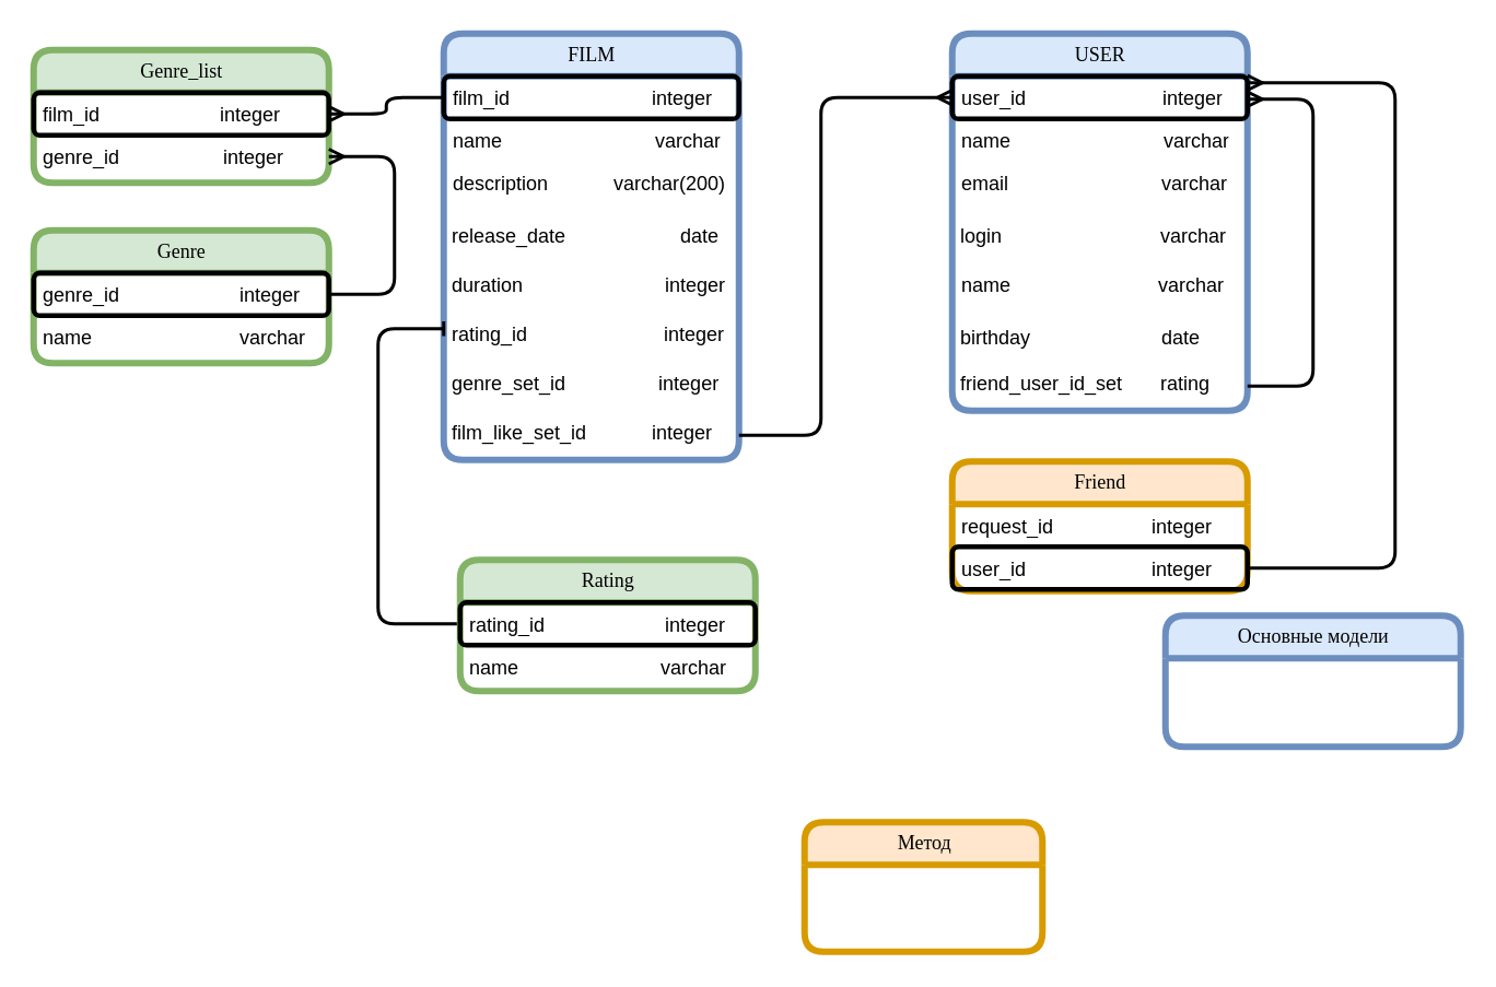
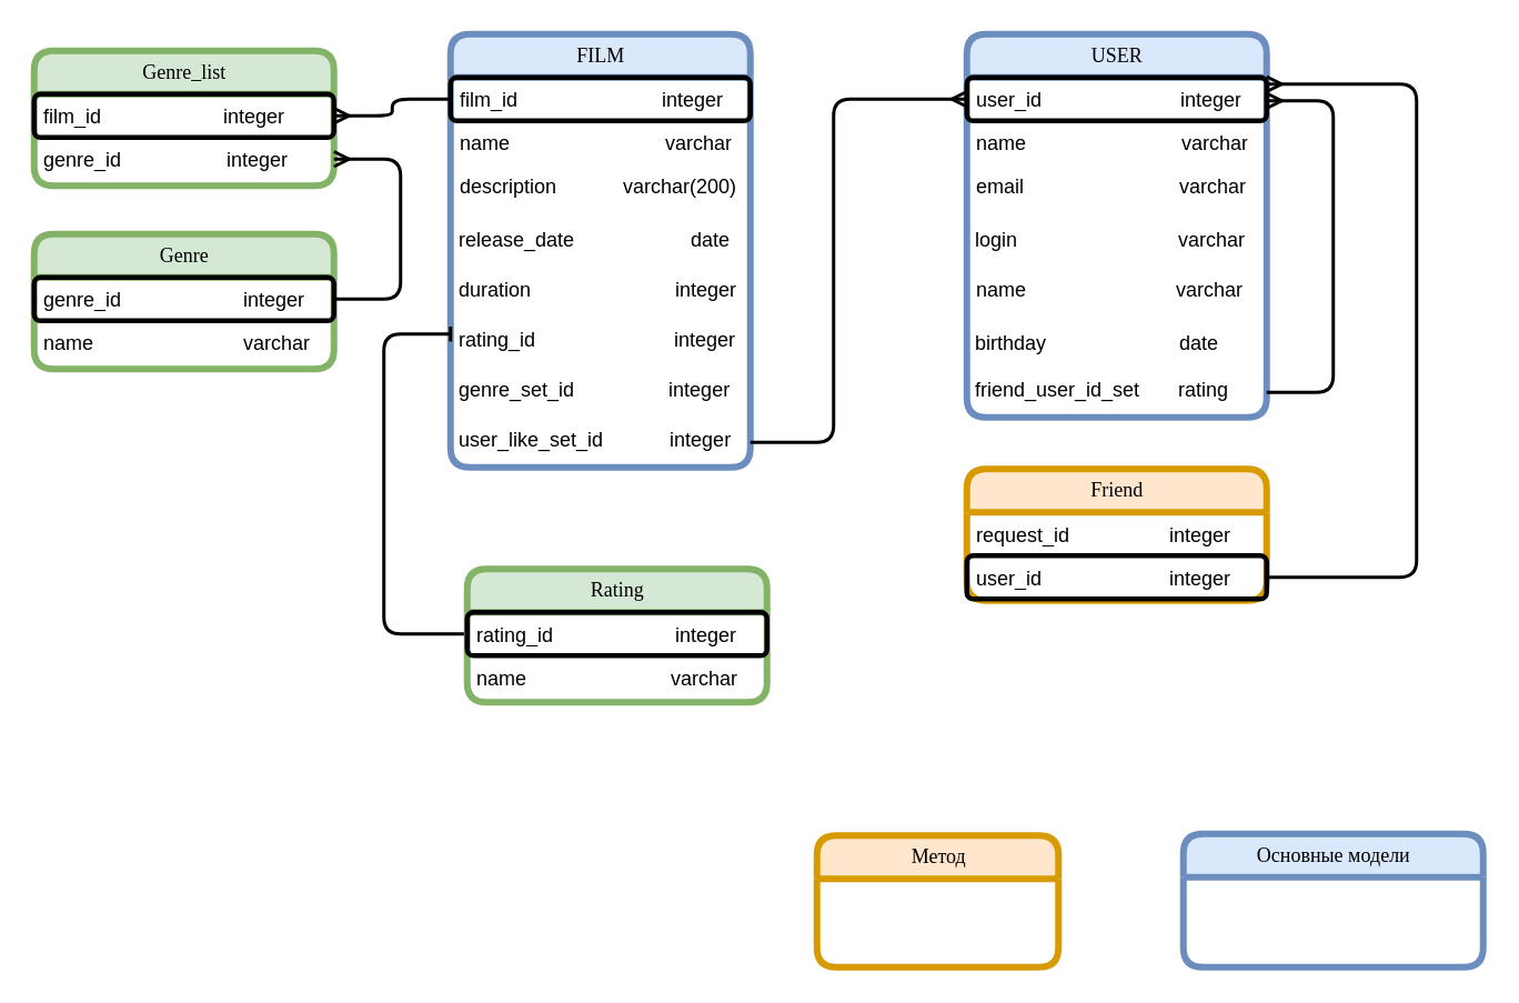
  <mxCell id="0" />
  <mxCell id="1" parent="0" />
  <mxCell id="2" value="FILM" style="swimlane;html=1;fontStyle=0;childLayout=stackLayout;horizontal=1;startSize=26;fillColor=#dae8fc;horizontalStack=0;resizeParent=1;resizeLast=0;collapsible=1;marginBottom=0;swimlaneFillColor=#ffffff;align=center;rounded=1;shadow=0;comic=0;labelBackgroundColor=none;strokeWidth=4;fontFamily=Verdana;fontSize=12;strokeColor=#6c8ebf;" parent="1" vertex="1"><mxGeometry x="270" y="20" width="180" height="260" as="geometry" /></mxCell>
  <mxCell id="3" value="film_id&amp;nbsp; &amp;nbsp; &amp;nbsp; &amp;nbsp; &amp;nbsp; &amp;nbsp; &amp;nbsp; &amp;nbsp; &amp;nbsp; &amp;nbsp; &amp;nbsp; &amp;nbsp; &amp;nbsp; integer" style="text;html=1;strokeColor=default;fillColor=none;spacingLeft=4;spacingRight=4;whiteSpace=wrap;overflow=hidden;rotatable=0;points=[[0,0.5],[1,0.5]];portConstraint=eastwest;strokeWidth=3;rounded=1;" parent="2" vertex="1"><mxGeometry y="26" width="180" height="26" as="geometry" /></mxCell>
  <mxCell id="4" value="name&amp;nbsp; &amp;nbsp; &amp;nbsp; &amp;nbsp; &amp;nbsp; &amp;nbsp; &amp;nbsp; &amp;nbsp; &amp;nbsp; &amp;nbsp; &amp;nbsp; &amp;nbsp; &amp;nbsp; &amp;nbsp; varchar" style="text;html=1;strokeColor=none;fillColor=none;spacingLeft=4;spacingRight=4;whiteSpace=wrap;overflow=hidden;rotatable=0;points=[[0,0.5],[1,0.5]];portConstraint=eastwest;" parent="2" vertex="1"><mxGeometry y="52" width="180" height="26" as="geometry" /></mxCell>
  <mxCell id="5" value="description&amp;nbsp; &amp;nbsp; &amp;nbsp; &amp;nbsp; &amp;nbsp; &amp;nbsp; varchar(200)" style="text;html=1;strokeColor=none;fillColor=none;spacingLeft=4;spacingRight=4;whiteSpace=wrap;overflow=hidden;rotatable=0;points=[[0,0.5],[1,0.5]];portConstraint=eastwest;" parent="2" vertex="1"><mxGeometry y="78" width="180" height="32" as="geometry" /></mxCell>
  <mxCell id="6" value="&amp;nbsp;release_date&amp;nbsp; &amp;nbsp; &amp;nbsp; &amp;nbsp; &amp;nbsp; &amp;nbsp; &amp;nbsp; &amp;nbsp; &amp;nbsp; &amp;nbsp; &amp;nbsp;date" style="text;html=1;strokeColor=none;fillColor=none;align=left;verticalAlign=top;whiteSpace=wrap;rounded=0;" vertex="1" parent="2"><mxGeometry y="110" width="180" height="30" as="geometry" /></mxCell>
  <mxCell id="7" value="&amp;nbsp;duration&amp;nbsp; &amp;nbsp; &amp;nbsp; &amp;nbsp; &amp;nbsp; &amp;nbsp; &amp;nbsp; &amp;nbsp; &amp;nbsp; &amp;nbsp; &amp;nbsp; &amp;nbsp; &amp;nbsp; integer" style="text;html=1;strokeColor=none;fillColor=none;align=left;verticalAlign=top;whiteSpace=wrap;rounded=0;" vertex="1" parent="2"><mxGeometry y="140" width="180" height="30" as="geometry" /></mxCell>
  <mxCell id="8" value="&amp;nbsp;rating_id&amp;nbsp; &amp;nbsp; &amp;nbsp; &amp;nbsp; &amp;nbsp; &amp;nbsp; &amp;nbsp; &amp;nbsp; &amp;nbsp; &amp;nbsp; &amp;nbsp; &amp;nbsp; &amp;nbsp;integer" style="text;html=1;strokeColor=none;fillColor=none;align=left;verticalAlign=top;whiteSpace=wrap;rounded=0;" vertex="1" parent="2"><mxGeometry y="170" width="180" height="30" as="geometry" /></mxCell>
  <mxCell id="9" value="&amp;nbsp;genre_set_id&amp;nbsp; &amp;nbsp; &amp;nbsp; &amp;nbsp; &amp;nbsp; &amp;nbsp; &amp;nbsp; &amp;nbsp; &amp;nbsp;integer" style="text;html=1;strokeColor=none;fillColor=none;align=left;verticalAlign=top;whiteSpace=wrap;rounded=0;" vertex="1" parent="2"><mxGeometry y="200" width="180" height="30" as="geometry" /></mxCell>
- <mxCell id="10" value="&amp;nbsp;film_like_set_id&amp;nbsp; &amp;nbsp; &amp;nbsp; &amp;nbsp; &amp;nbsp; &amp;nbsp; integer" style="text;html=1;strokeColor=none;fillColor=none;align=left;verticalAlign=top;whiteSpace=wrap;rounded=0;" vertex="1" parent="2"><mxGeometry y="230" width="180" height="30" as="geometry" /></mxCell>
+ <mxCell id="10" value="&amp;nbsp;user_like_set_id&amp;nbsp; &amp;nbsp; &amp;nbsp; &amp;nbsp; &amp;nbsp; &amp;nbsp; integer" style="text;html=1;strokeColor=none;fillColor=none;align=left;verticalAlign=top;whiteSpace=wrap;rounded=0;" vertex="1" parent="2"><mxGeometry y="230" width="180" height="30" as="geometry" /></mxCell>
  <mxCell id="11" value="USER" style="swimlane;html=1;fontStyle=0;childLayout=stackLayout;horizontal=1;startSize=26;fillColor=#dae8fc;horizontalStack=0;resizeParent=1;resizeLast=0;collapsible=1;marginBottom=0;swimlaneFillColor=#ffffff;align=center;rounded=1;shadow=0;comic=0;labelBackgroundColor=none;strokeWidth=4;fontFamily=Verdana;fontSize=12;strokeColor=#6c8ebf;" vertex="1" parent="1"><mxGeometry x="580" y="20" width="180" height="230" as="geometry" /></mxCell>
  <mxCell id="12" value="user_id&amp;nbsp; &amp;nbsp; &amp;nbsp; &amp;nbsp; &amp;nbsp; &amp;nbsp; &amp;nbsp; &amp;nbsp; &amp;nbsp; &amp;nbsp; &amp;nbsp; &amp;nbsp; &amp;nbsp;integer" style="text;html=1;strokeColor=default;fillColor=none;spacingLeft=4;spacingRight=4;whiteSpace=wrap;overflow=hidden;rotatable=0;points=[[0,0.5],[1,0.5]];portConstraint=eastwest;strokeWidth=3;rounded=1;" vertex="1" parent="11"><mxGeometry y="26" width="180" height="26" as="geometry" /></mxCell>
  <mxCell id="13" value="name&amp;nbsp; &amp;nbsp; &amp;nbsp; &amp;nbsp; &amp;nbsp; &amp;nbsp; &amp;nbsp; &amp;nbsp; &amp;nbsp; &amp;nbsp; &amp;nbsp; &amp;nbsp; &amp;nbsp; &amp;nbsp; varchar" style="text;html=1;strokeColor=none;fillColor=none;spacingLeft=4;spacingRight=4;whiteSpace=wrap;overflow=hidden;rotatable=0;points=[[0,0.5],[1,0.5]];portConstraint=eastwest;" vertex="1" parent="11"><mxGeometry y="52" width="180" height="26" as="geometry" /></mxCell>
  <mxCell id="14" value="email&amp;nbsp; &amp;nbsp; &amp;nbsp; &amp;nbsp; &amp;nbsp; &amp;nbsp; &amp;nbsp; &amp;nbsp; &amp;nbsp; &amp;nbsp; &amp;nbsp; &amp;nbsp; &amp;nbsp; &amp;nbsp; varchar" style="text;html=1;strokeColor=none;fillColor=none;spacingLeft=4;spacingRight=4;whiteSpace=wrap;overflow=hidden;rotatable=0;points=[[0,0.5],[1,0.5]];portConstraint=eastwest;" vertex="1" parent="11"><mxGeometry y="78" width="180" height="32" as="geometry" /></mxCell>
  <mxCell id="15" value="&amp;nbsp;login&amp;nbsp; &amp;nbsp; &amp;nbsp; &amp;nbsp; &amp;nbsp; &amp;nbsp; &amp;nbsp; &amp;nbsp; &amp;nbsp; &amp;nbsp; &amp;nbsp; &amp;nbsp; &amp;nbsp; &amp;nbsp; &amp;nbsp;varchar" style="text;html=1;strokeColor=none;fillColor=none;align=left;verticalAlign=top;whiteSpace=wrap;rounded=0;" vertex="1" parent="11"><mxGeometry y="110" width="180" height="30" as="geometry" /></mxCell>
  <mxCell id="16" value="name&amp;nbsp; &amp;nbsp; &amp;nbsp; &amp;nbsp; &amp;nbsp; &amp;nbsp; &amp;nbsp; &amp;nbsp; &amp;nbsp; &amp;nbsp; &amp;nbsp; &amp;nbsp; &amp;nbsp; &amp;nbsp;varchar" style="text;html=1;strokeColor=none;fillColor=none;spacingLeft=4;spacingRight=4;whiteSpace=wrap;overflow=hidden;rotatable=0;points=[[0,0.5],[1,0.5]];portConstraint=eastwest;" vertex="1" parent="11"><mxGeometry y="140" width="180" height="32" as="geometry" /></mxCell>
  <mxCell id="17" value="&amp;nbsp;birthday&amp;nbsp; &amp;nbsp; &amp;nbsp; &amp;nbsp; &amp;nbsp; &amp;nbsp; &amp;nbsp; &amp;nbsp; &amp;nbsp; &amp;nbsp; &amp;nbsp; &amp;nbsp; date" style="text;html=1;strokeColor=none;fillColor=none;align=left;verticalAlign=top;whiteSpace=wrap;rounded=0;" vertex="1" parent="11"><mxGeometry y="172" width="180" height="28" as="geometry" /></mxCell>
  <mxCell id="18" style="edgeStyle=orthogonalEdgeStyle;rounded=1;orthogonalLoop=1;jettySize=auto;html=1;endArrow=ERmany;endFill=0;strokeWidth=2;" edge="1" parent="11" source="19" target="12"><mxGeometry relative="1" as="geometry"><mxPoint x="230" y="40" as="targetPoint" /><Array as="points"><mxPoint x="220" y="215" /><mxPoint x="220" y="40" /></Array></mxGeometry></mxCell>
  <mxCell id="19" value="&amp;nbsp;friend_user_id_set&amp;nbsp; &amp;nbsp; &amp;nbsp; &amp;nbsp;rating" style="text;html=1;strokeColor=none;fillColor=none;align=left;verticalAlign=top;whiteSpace=wrap;rounded=0;" vertex="1" parent="11"><mxGeometry y="200" width="180" height="30" as="geometry" /></mxCell>
  <mxCell id="20" value="Genre_list" style="swimlane;html=1;fontStyle=0;childLayout=stackLayout;horizontal=1;startSize=26;fillColor=#d5e8d4;horizontalStack=0;resizeParent=1;resizeLast=0;collapsible=1;marginBottom=0;swimlaneFillColor=#ffffff;align=center;rounded=1;shadow=0;comic=0;labelBackgroundColor=none;strokeWidth=4;fontFamily=Verdana;fontSize=12;strokeColor=#82b366;" vertex="1" parent="1"><mxGeometry x="20" y="30" width="180" height="81" as="geometry" /></mxCell>
  <mxCell id="21" value="film_id&amp;nbsp; &amp;nbsp; &amp;nbsp; &amp;nbsp; &amp;nbsp; &amp;nbsp; &amp;nbsp; &amp;nbsp; &amp;nbsp; &amp;nbsp; &amp;nbsp; integer" style="text;html=1;strokeColor=default;fillColor=none;spacingLeft=4;spacingRight=4;whiteSpace=wrap;overflow=hidden;rotatable=0;points=[[0,0.5],[1,0.5]];portConstraint=eastwest;strokeWidth=3;rounded=1;" vertex="1" parent="20"><mxGeometry y="26" width="180" height="26" as="geometry" /></mxCell>
  <mxCell id="22" value="genre_id&amp;nbsp; &amp;nbsp; &amp;nbsp; &amp;nbsp; &amp;nbsp; &amp;nbsp; &amp;nbsp; &amp;nbsp; &amp;nbsp; &amp;nbsp;integer" style="text;html=1;strokeColor=none;fillColor=none;spacingLeft=4;spacingRight=4;whiteSpace=wrap;overflow=hidden;rotatable=0;points=[[0,0.5],[1,0.5]];portConstraint=eastwest;" vertex="1" parent="20"><mxGeometry y="52" width="180" height="26" as="geometry" /></mxCell>
  <mxCell id="23" style="edgeStyle=orthogonalEdgeStyle;rounded=1;orthogonalLoop=1;jettySize=auto;html=1;entryX=0;entryY=0.333;entryDx=0;entryDy=0;entryPerimeter=0;strokeWidth=2;endArrow=baseDash;endFill=0;" edge="1" parent="1" source="24" target="8"><mxGeometry relative="1" as="geometry"><mxPoint x="170" y="200" as="targetPoint" /><Array as="points"><mxPoint x="230" y="380" /><mxPoint x="230" y="200" /></Array></mxGeometry></mxCell>
  <mxCell id="24" value="Rating" style="swimlane;html=1;fontStyle=0;childLayout=stackLayout;horizontal=1;startSize=26;fillColor=#d5e8d4;horizontalStack=0;resizeParent=1;resizeLast=0;collapsible=1;marginBottom=0;swimlaneFillColor=#ffffff;align=center;rounded=1;shadow=0;comic=0;labelBackgroundColor=none;strokeWidth=4;fontFamily=Verdana;fontSize=12;strokeColor=#82b366;" vertex="1" parent="1"><mxGeometry x="280" y="341" width="180" height="80" as="geometry" /></mxCell>
  <mxCell id="25" value="rating_id&amp;nbsp; &amp;nbsp; &amp;nbsp; &amp;nbsp; &amp;nbsp; &amp;nbsp; &amp;nbsp; &amp;nbsp; &amp;nbsp; &amp;nbsp; &amp;nbsp; integer" style="text;html=1;strokeColor=#000000;fillColor=none;spacingLeft=4;spacingRight=4;whiteSpace=wrap;overflow=hidden;rotatable=0;points=[[0,0.5],[1,0.5]];portConstraint=eastwest;strokeWidth=3;rounded=1;" vertex="1" parent="24"><mxGeometry y="26" width="180" height="26" as="geometry" /></mxCell>
  <mxCell id="26" value="name&amp;nbsp; &amp;nbsp; &amp;nbsp; &amp;nbsp; &amp;nbsp; &amp;nbsp; &amp;nbsp; &amp;nbsp; &amp;nbsp; &amp;nbsp; &amp;nbsp; &amp;nbsp; &amp;nbsp; varchar" style="text;html=1;strokeColor=none;fillColor=none;spacingLeft=4;spacingRight=4;whiteSpace=wrap;overflow=hidden;rotatable=0;points=[[0,0.5],[1,0.5]];portConstraint=eastwest;" vertex="1" parent="24"><mxGeometry y="52" width="180" height="26" as="geometry" /></mxCell>
  <mxCell id="27" value="Friend" style="swimlane;html=1;fontStyle=0;childLayout=stackLayout;horizontal=1;startSize=26;fillColor=#ffe6cc;horizontalStack=0;resizeParent=1;resizeLast=0;collapsible=1;marginBottom=0;swimlaneFillColor=#ffffff;align=center;rounded=1;shadow=0;comic=0;labelBackgroundColor=none;strokeWidth=4;fontFamily=Verdana;fontSize=12;strokeColor=#d79b00;" vertex="1" parent="1"><mxGeometry x="580" y="281" width="180" height="79" as="geometry" /></mxCell>
  <mxCell id="28" value="request_id&amp;nbsp; &amp;nbsp; &amp;nbsp; &amp;nbsp; &amp;nbsp; &amp;nbsp; &amp;nbsp; &amp;nbsp; &amp;nbsp; integer" style="text;html=1;strokeColor=none;fillColor=none;spacingLeft=4;spacingRight=4;whiteSpace=wrap;overflow=hidden;rotatable=0;points=[[0,0.5],[1,0.5]];portConstraint=eastwest;strokeWidth=3;" vertex="1" parent="27"><mxGeometry y="26" width="180" height="26" as="geometry" /></mxCell>
  <mxCell id="29" value="user_id&amp;nbsp; &amp;nbsp; &amp;nbsp; &amp;nbsp; &amp;nbsp; &amp;nbsp; &amp;nbsp; &amp;nbsp; &amp;nbsp; &amp;nbsp; &amp;nbsp; &amp;nbsp;integer" style="text;html=1;strokeColor=default;fillColor=none;spacingLeft=4;spacingRight=4;whiteSpace=wrap;overflow=hidden;rotatable=0;points=[[0,0.5],[1,0.5]];portConstraint=eastwest;strokeWidth=3;rounded=1;" vertex="1" parent="27"><mxGeometry y="52" width="180" height="26" as="geometry" /></mxCell>
  <mxCell id="30" style="edgeStyle=orthogonalEdgeStyle;rounded=1;orthogonalLoop=1;jettySize=auto;html=1;entryX=0;entryY=0.5;entryDx=0;entryDy=0;endArrow=ERmany;endFill=0;strokeWidth=2;" edge="1" parent="1" source="10" target="12"><mxGeometry relative="1" as="geometry"><mxPoint x="530" y="60" as="targetPoint" /><Array as="points"><mxPoint x="500" y="265" /><mxPoint x="500" y="59" /></Array></mxGeometry></mxCell>
  <mxCell id="31" style="edgeStyle=orthogonalEdgeStyle;rounded=1;orthogonalLoop=1;jettySize=auto;html=1;endArrow=ERmany;endFill=0;strokeWidth=2;" edge="1" parent="1" source="29" target="12"><mxGeometry relative="1" as="geometry"><mxPoint x="880" y="50" as="targetPoint" /><Array as="points"><mxPoint x="850" y="346" /><mxPoint x="850" y="50" /></Array></mxGeometry></mxCell>
  <mxCell id="32" value="Метод" style="swimlane;html=1;fontStyle=0;childLayout=stackLayout;horizontal=1;startSize=26;fillColor=#ffe6cc;horizontalStack=0;resizeParent=1;resizeLast=0;collapsible=1;marginBottom=0;swimlaneFillColor=#ffffff;align=center;rounded=1;shadow=0;comic=0;labelBackgroundColor=none;strokeWidth=4;fontFamily=Verdana;fontSize=12;strokeColor=#d79b00;" vertex="1" parent="1"><mxGeometry x="490" y="501" width="145" height="79" as="geometry" /></mxCell>
- <mxCell id="33" value="Основные модели" style="swimlane;html=1;fontStyle=0;childLayout=stackLayout;horizontal=1;startSize=26;fillColor=#dae8fc;horizontalStack=0;resizeParent=1;resizeLast=0;collapsible=1;marginBottom=0;swimlaneFillColor=#ffffff;align=center;rounded=1;shadow=0;comic=0;labelBackgroundColor=none;strokeWidth=4;fontFamily=Verdana;fontSize=12;strokeColor=#6c8ebf;" vertex="1" parent="1"><mxGeometry x="710" y="375" width="180" height="80" as="geometry" /></mxCell>
+ <mxCell id="33" value="Основные модели" style="swimlane;html=1;fontStyle=0;childLayout=stackLayout;horizontal=1;startSize=26;fillColor=#dae8fc;horizontalStack=0;resizeParent=1;resizeLast=0;collapsible=1;marginBottom=0;swimlaneFillColor=#ffffff;align=center;rounded=1;shadow=0;comic=0;labelBackgroundColor=none;strokeWidth=4;fontFamily=Verdana;fontSize=12;strokeColor=#6c8ebf;" vertex="1" parent="1"><mxGeometry x="710" y="500" width="180" height="80" as="geometry" /></mxCell>
  <mxCell id="34" value="Genre" style="swimlane;html=1;fontStyle=0;childLayout=stackLayout;horizontal=1;startSize=26;fillColor=#d5e8d4;horizontalStack=0;resizeParent=1;resizeLast=0;collapsible=1;marginBottom=0;swimlaneFillColor=#ffffff;align=center;rounded=1;shadow=0;comic=0;labelBackgroundColor=none;strokeWidth=4;fontFamily=Verdana;fontSize=12;strokeColor=#82b366;" vertex="1" parent="1"><mxGeometry x="20" y="140" width="180" height="81" as="geometry" /></mxCell>
  <mxCell id="35" value="genre_id&amp;nbsp; &amp;nbsp; &amp;nbsp; &amp;nbsp; &amp;nbsp; &amp;nbsp; &amp;nbsp; &amp;nbsp; &amp;nbsp; &amp;nbsp; &amp;nbsp; integer" style="text;html=1;strokeColor=default;fillColor=none;spacingLeft=4;spacingRight=4;whiteSpace=wrap;overflow=hidden;rotatable=0;points=[[0,0.5],[1,0.5]];portConstraint=eastwest;strokeWidth=3;rounded=1;" vertex="1" parent="34"><mxGeometry y="26" width="180" height="26" as="geometry" /></mxCell>
  <mxCell id="36" value="name&amp;nbsp; &amp;nbsp; &amp;nbsp; &amp;nbsp; &amp;nbsp; &amp;nbsp; &amp;nbsp; &amp;nbsp; &amp;nbsp; &amp;nbsp; &amp;nbsp; &amp;nbsp; &amp;nbsp; &amp;nbsp;varchar" style="text;html=1;strokeColor=none;fillColor=none;spacingLeft=4;spacingRight=4;whiteSpace=wrap;overflow=hidden;rotatable=0;points=[[0,0.5],[1,0.5]];portConstraint=eastwest;" vertex="1" parent="34"><mxGeometry y="52" width="180" height="26" as="geometry" /></mxCell>
  <mxCell id="37" style="edgeStyle=orthogonalEdgeStyle;rounded=1;orthogonalLoop=1;jettySize=auto;html=1;strokeWidth=2;endArrow=ERmany;endFill=0;" edge="1" parent="1" source="3" target="21"><mxGeometry relative="1" as="geometry"><mxPoint x="150" y="120" as="targetPoint" /><Array as="points" /></mxGeometry></mxCell>
  <mxCell id="38" style="edgeStyle=orthogonalEdgeStyle;rounded=1;orthogonalLoop=1;jettySize=auto;html=1;strokeWidth=2;endArrow=ERmany;endFill=0;" edge="1" parent="1" source="35" target="22"><mxGeometry relative="1" as="geometry"><mxPoint x="150" y="140" as="targetPoint" /><Array as="points"><mxPoint x="240" y="179" /><mxPoint x="240" y="95" /></Array></mxGeometry></mxCell>
